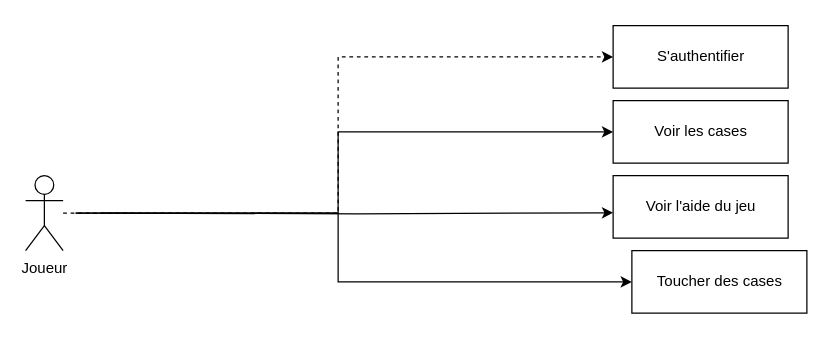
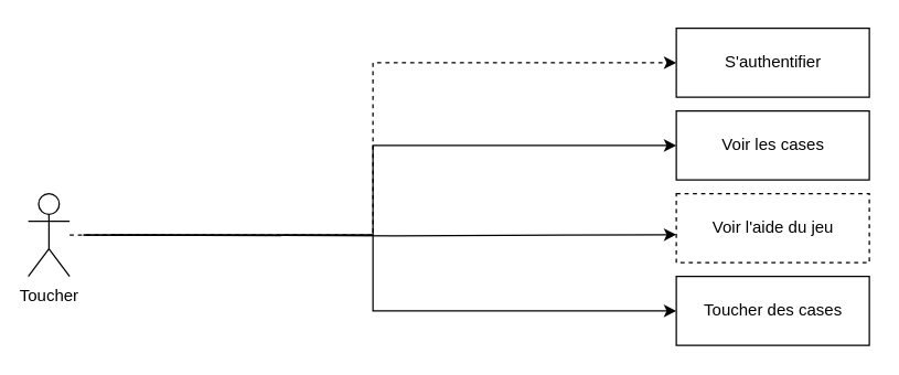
  <mxCell id="0" />
  <mxCell id="1" parent="0" />
  <mxCell id="2" value="" style="edgeStyle=orthogonalEdgeStyle;rounded=0;orthogonalLoop=1;jettySize=auto;html=1;entryX=0;entryY=0.5;entryDx=0;entryDy=0;dashed=1;" parent="1" source="6" target="8" edge="1"><mxGeometry relative="1" as="geometry"><mxPoint x="340" y="50" as="targetPoint" /></mxGeometry></mxCell>
  <mxCell id="3" style="edgeStyle=orthogonalEdgeStyle;rounded=0;orthogonalLoop=1;jettySize=auto;html=1;entryX=0;entryY=0.5;entryDx=0;entryDy=0;" parent="1" target="7" edge="1"><mxGeometry relative="1" as="geometry"><mxPoint x="60" y="170" as="sourcePoint" /><Array as="points"><mxPoint x="270" y="170" /><mxPoint x="270" y="225" /></Array></mxGeometry></mxCell>
  <mxCell id="4" style="edgeStyle=orthogonalEdgeStyle;rounded=0;orthogonalLoop=1;jettySize=auto;html=1;entryX=0;entryY=0.595;entryDx=0;entryDy=0;entryPerimeter=0;" parent="1" target="10" edge="1"><mxGeometry relative="1" as="geometry"><mxPoint x="80" y="170" as="sourcePoint" /></mxGeometry></mxCell>
  <mxCell id="5" style="edgeStyle=orthogonalEdgeStyle;rounded=0;orthogonalLoop=1;jettySize=auto;html=1;entryX=0;entryY=0.5;entryDx=0;entryDy=0;" parent="1" target="9" edge="1"><mxGeometry relative="1" as="geometry"><mxPoint x="60" y="170" as="sourcePoint" /><Array as="points"><mxPoint x="270" y="170" /><mxPoint x="270" y="105" /></Array></mxGeometry></mxCell>
- <mxCell id="6" value="Joueur" style="shape=umlActor;verticalLabelPosition=bottom;labelBackgroundColor=#ffffff;verticalAlign=top;html=1;" parent="1" vertex="1"><mxGeometry x="20" y="140" width="30" height="60" as="geometry" /></mxCell>
- <mxCell id="7" value="Toucher des cases" style="html=1;" parent="1" vertex="1"><mxGeometry x="505" y="200" width="140" height="50" as="geometry" /></mxCell>
+ <mxCell id="6" value="Toucher" style="shape=umlActor;verticalLabelPosition=bottom;labelBackgroundColor=#ffffff;verticalAlign=top;html=1;" parent="1" vertex="1"><mxGeometry x="20" y="140" width="30" height="60" as="geometry" /></mxCell>
+ <mxCell id="7" value="Toucher des cases" style="html=1;" parent="1" vertex="1"><mxGeometry x="490" y="200" width="140" height="50" as="geometry" /></mxCell>
  <mxCell id="8" value="S'authentifier" style="html=1;" parent="1" vertex="1"><mxGeometry x="490" y="20" width="140" height="50" as="geometry" /></mxCell>
  <mxCell id="9" value="Voir les cases" style="html=1;" parent="1" vertex="1"><mxGeometry x="490" y="80" width="140" height="50" as="geometry" /></mxCell>
- <mxCell id="10" value="Voir l'aide du jeu" style="html=1;" parent="1" vertex="1"><mxGeometry x="490" y="140" width="140" height="50" as="geometry" /></mxCell>
+ <mxCell id="10" value="Voir l'aide du jeu" style="html=1;dashed=1;" parent="1" vertex="1"><mxGeometry x="490" y="140" width="140" height="50" as="geometry" /></mxCell>
